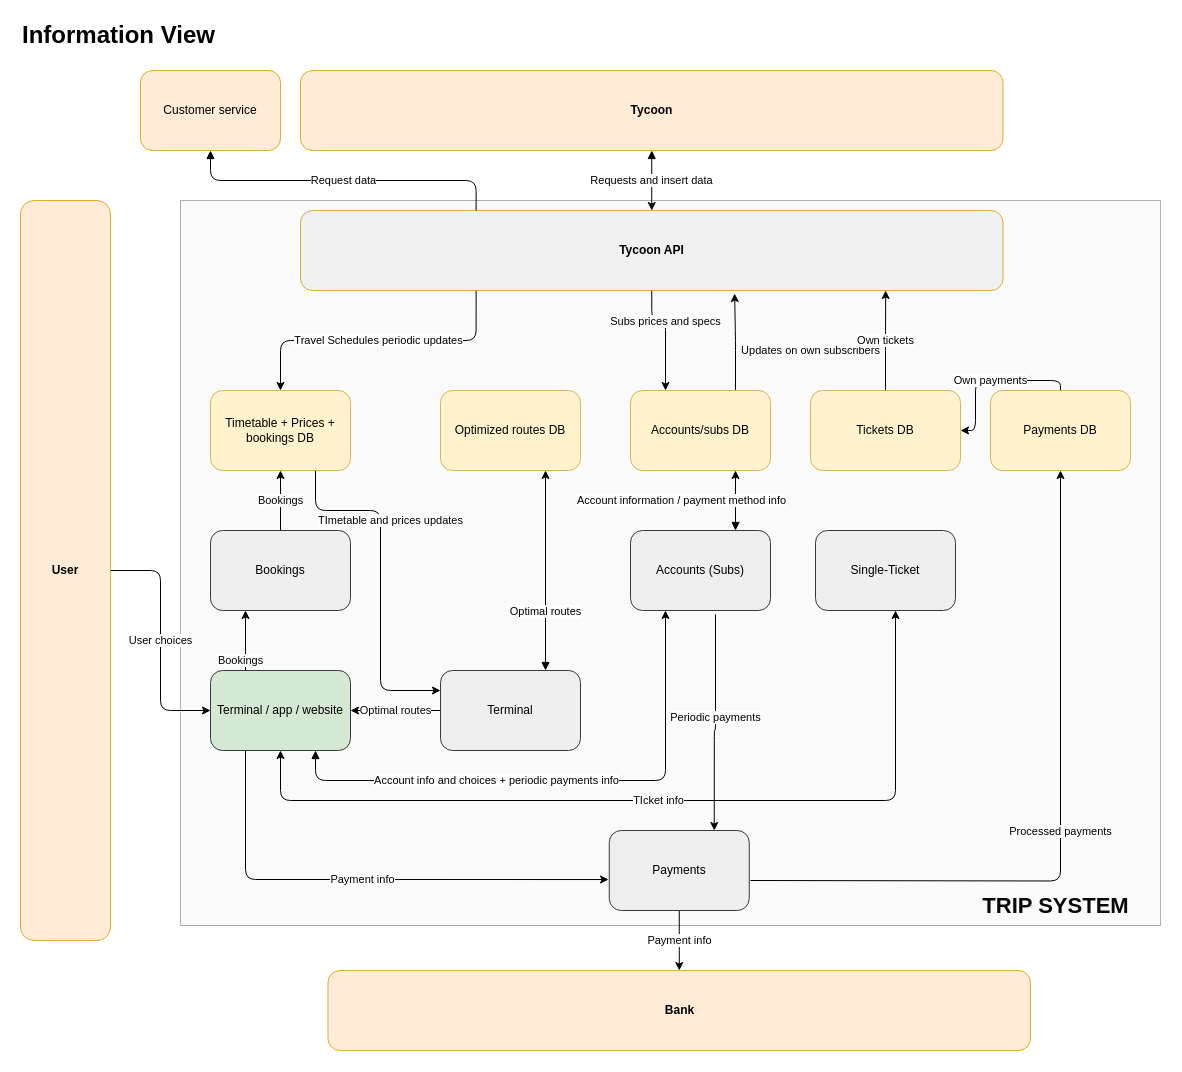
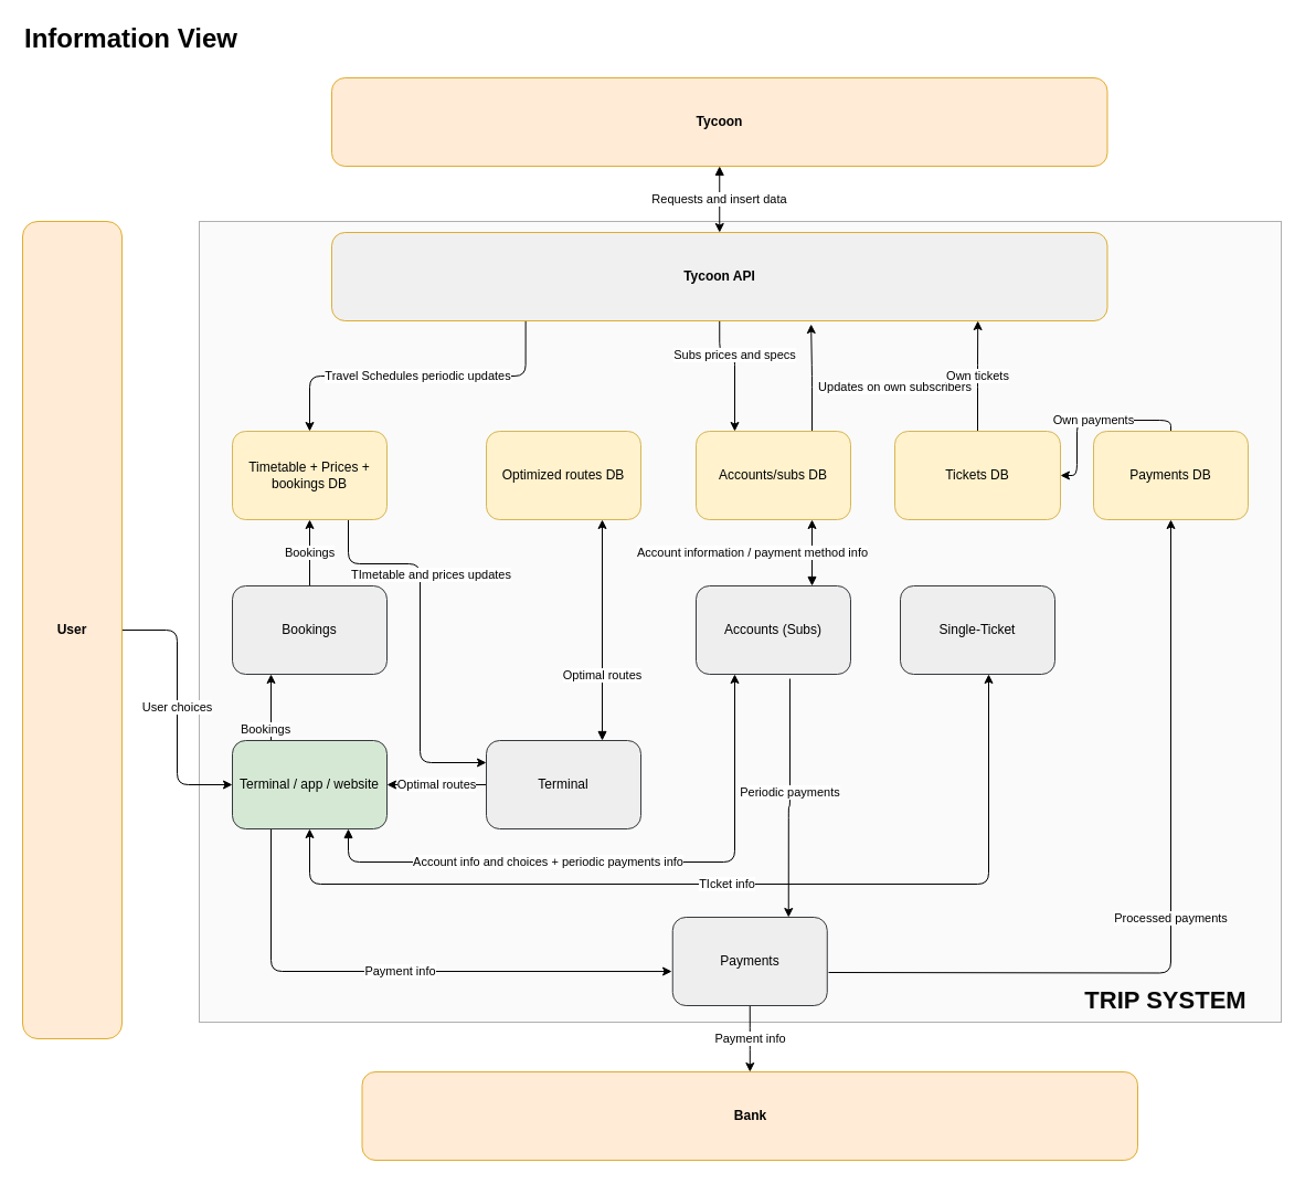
  <mxCell id="0" />
  <mxCell id="1" parent="0" />
  <mxCell id="2" value="" style="whiteSpace=wrap;html=1;shadow=0;glass=0;sketch=0;opacity=50;fillColor=#f5f5f5;strokeColor=#666666;fontColor=#333333;" parent="1" vertex="1"><mxGeometry x="180" y="200" width="980" height="725" as="geometry" /></mxCell>
  <mxCell id="3" value="User choices" style="edgeStyle=orthogonalEdgeStyle;html=1;exitX=1;exitY=0.5;exitDx=0;exitDy=0;entryX=0;entryY=0.5;entryDx=0;entryDy=0;startArrow=none;startFill=0;" parent="1" source="4" target="9" edge="1"><mxGeometry relative="1" as="geometry" /></mxCell>
  <mxCell id="4" value="&lt;b&gt;User&lt;/b&gt;" style="rounded=1;whiteSpace=wrap;html=1;fillColor=#ffe6cc;strokeColor=#d79b00;opacity=80;" parent="1" vertex="1"><mxGeometry x="20" y="200" width="90" height="740" as="geometry" /></mxCell>
  <mxCell id="5" value="Account info and choices + periodic payments info" style="edgeStyle=orthogonalEdgeStyle;html=1;exitX=0.75;exitY=1;exitDx=0;exitDy=0;entryX=0.25;entryY=1;entryDx=0;entryDy=0;startArrow=block;startFill=1;" parent="1" source="9" target="26" edge="1"><mxGeometry x="-0.234" relative="1" as="geometry"><Array as="points"><mxPoint x="315" y="780" /><mxPoint x="665" y="780" /></Array><mxPoint as="offset" /></mxGeometry></mxCell>
  <mxCell id="6" value="TIcket info" style="edgeStyle=orthogonalEdgeStyle;html=1;exitX=0.5;exitY=1;exitDx=0;exitDy=0;startArrow=classic;startFill=1;" parent="1" source="9" edge="1"><mxGeometry relative="1" as="geometry"><Array as="points"><mxPoint x="280" y="800" /><mxPoint x="895" y="800" /></Array><mxPoint x="895" y="610" as="targetPoint" /></mxGeometry></mxCell>
  <mxCell id="7" value="Bookings" style="edgeStyle=orthogonalEdgeStyle;html=1;exitX=0.25;exitY=0;exitDx=0;exitDy=0;entryX=0.25;entryY=1;entryDx=0;entryDy=0;" parent="1" source="9" target="11" edge="1"><mxGeometry x="-0.667" y="5" relative="1" as="geometry"><mxPoint as="offset" /></mxGeometry></mxCell>
  <mxCell id="8" value="Payment info" style="edgeStyle=orthogonalEdgeStyle;html=1;exitX=0.25;exitY=1;exitDx=0;exitDy=0;entryX=-0.005;entryY=0.613;entryDx=0;entryDy=0;entryPerimeter=0;" parent="1" source="9" target="20" edge="1"><mxGeometry relative="1" as="geometry" /></mxCell>
  <mxCell id="9" value="Terminal / app / website" style="rounded=1;whiteSpace=wrap;html=1;fillColor=#d5e8d4;strokeColor=#36393d;" parent="1" vertex="1"><mxGeometry x="210" y="670" width="140" height="80" as="geometry" /></mxCell>
  <mxCell id="10" value="Bookings" style="edgeStyle=orthogonalEdgeStyle;html=1;exitX=0.5;exitY=0;exitDx=0;exitDy=0;entryX=0.5;entryY=1;entryDx=0;entryDy=0;" parent="1" source="11" target="32" edge="1"><mxGeometry relative="1" as="geometry" /></mxCell>
  <mxCell id="11" value="Bookings" style="rounded=1;whiteSpace=wrap;html=1;fillColor=#eeeeee;strokeColor=#36393d;" parent="1" vertex="1"><mxGeometry x="210" y="530" width="140" height="80" as="geometry" /></mxCell>
  <mxCell id="12" value="&lt;b&gt;Bank&lt;/b&gt;" style="rounded=1;whiteSpace=wrap;html=1;fillColor=#ffe6cc;strokeColor=#d79b00;opacity=80;" parent="1" vertex="1"><mxGeometry x="327.5" y="970" width="702.5" height="80" as="geometry" /></mxCell>
  <mxCell id="13" value="Travel Schedules periodic updates" style="edgeStyle=orthogonalEdgeStyle;html=1;exitX=0.25;exitY=1;exitDx=0;exitDy=0;entryX=0.5;entryY=0;entryDx=0;entryDy=0;" parent="1" source="38" target="32" edge="1"><mxGeometry relative="1" as="geometry"><Array as="points"><mxPoint x="476" y="340" /><mxPoint x="280" y="340" /></Array></mxGeometry></mxCell>
  <mxCell id="14" value="Subs prices and specs" style="edgeStyle=orthogonalEdgeStyle;html=1;exitX=0.5;exitY=1;exitDx=0;exitDy=0;entryX=0.25;entryY=0;entryDx=0;entryDy=0;startArrow=none;startFill=0;" parent="1" source="38" target="28" edge="1"><mxGeometry x="-0.217" relative="1" as="geometry"><Array as="points"><mxPoint x="651" y="320" /><mxPoint x="665" y="320" /></Array><mxPoint as="offset" /></mxGeometry></mxCell>
  <mxCell id="15" value="Requests and insert data" style="edgeStyle=none;html=1;exitX=0.5;exitY=1;exitDx=0;exitDy=0;entryX=0.5;entryY=0;entryDx=0;entryDy=0;startArrow=block;startFill=1;" parent="1" source="16" target="38" edge="1"><mxGeometry relative="1" as="geometry" /></mxCell>
  <mxCell id="16" value="&lt;b&gt;Tycoon&lt;/b&gt;" style="rounded=1;whiteSpace=wrap;html=1;fillColor=#ffe6cc;strokeColor=#d79b00;opacity=80;" parent="1" vertex="1"><mxGeometry x="300" y="70" width="702.5" height="80" as="geometry" /></mxCell>
  <mxCell id="17" value="&lt;h1&gt;&lt;b&gt;&lt;font color=&quot;#080808&quot;&gt;TRIP SYSTEM&lt;/font&gt;&lt;/b&gt;&lt;/h1&gt;" style="edgeLabel;html=1;align=center;verticalAlign=middle;resizable=0;points=[];labelBackgroundColor=none;" parent="1" vertex="1" connectable="0"><mxGeometry x="1070" y="890" as="geometry"><mxPoint x="-16" y="15" as="offset" /></mxGeometry></mxCell>
  <mxCell id="18" value="Payment info" style="edgeStyle=orthogonalEdgeStyle;html=1;exitX=0.5;exitY=1;exitDx=0;exitDy=0;" parent="1" source="20" target="12" edge="1"><mxGeometry relative="1" as="geometry" /></mxCell>
  <mxCell id="19" value="Processed payments" style="edgeStyle=orthogonalEdgeStyle;html=1;entryX=0.5;entryY=1;entryDx=0;entryDy=0;" parent="1" target="30" edge="1"><mxGeometry relative="1" as="geometry"><mxPoint x="750" y="880" as="sourcePoint" /></mxGeometry></mxCell>
  <mxCell id="20" value="Payments" style="rounded=1;whiteSpace=wrap;html=1;fillColor=#eeeeee;strokeColor=#36393d;" parent="1" vertex="1"><mxGeometry x="608.75" y="830" width="140" height="80" as="geometry" /></mxCell>
  <mxCell id="21" value="Optimal routes" style="edgeStyle=orthogonalEdgeStyle;html=1;exitX=0.75;exitY=0;exitDx=0;exitDy=0;entryX=0.75;entryY=1;entryDx=0;entryDy=0;startArrow=block;startFill=1;" parent="1" source="23" target="33" edge="1"><mxGeometry x="-0.412" relative="1" as="geometry"><mxPoint as="offset" /></mxGeometry></mxCell>
  <mxCell id="22" value="Optimal routes" style="edgeStyle=orthogonalEdgeStyle;html=1;exitX=0;exitY=0.5;exitDx=0;exitDy=0;entryX=1;entryY=0.5;entryDx=0;entryDy=0;" parent="1" source="23" target="9" edge="1"><mxGeometry relative="1" as="geometry" /></mxCell>
  <mxCell id="23" value="Terminal" style="rounded=1;whiteSpace=wrap;html=1;fillColor=#eeeeee;strokeColor=#36393d;" parent="1" vertex="1"><mxGeometry x="440" y="670" width="140" height="80" as="geometry" /></mxCell>
  <mxCell id="24" value="Account information / payment method info" style="edgeStyle=orthogonalEdgeStyle;html=1;exitX=0.75;exitY=0;exitDx=0;exitDy=0;entryX=0.75;entryY=1;entryDx=0;entryDy=0;startArrow=block;startFill=1;" parent="1" source="26" target="28" edge="1"><mxGeometry y="54" relative="1" as="geometry"><mxPoint as="offset" /></mxGeometry></mxCell>
  <mxCell id="25" value="Periodic payments" style="edgeStyle=orthogonalEdgeStyle;html=1;exitX=0.607;exitY=1.05;exitDx=0;exitDy=0;entryX=0.75;entryY=0;entryDx=0;entryDy=0;exitPerimeter=0;" parent="1" source="26" target="20" edge="1"><mxGeometry x="-0.053" relative="1" as="geometry"><Array as="points"><mxPoint x="714" y="730" /></Array><mxPoint as="offset" /></mxGeometry></mxCell>
  <mxCell id="26" value="Accounts (Subs)" style="rounded=1;whiteSpace=wrap;html=1;fillColor=#eeeeee;strokeColor=#36393d;" parent="1" vertex="1"><mxGeometry x="630" y="530" width="140" height="80" as="geometry" /></mxCell>
  <mxCell id="27" value="Updates on own subscribers" style="edgeStyle=orthogonalEdgeStyle;html=1;exitX=0.75;exitY=0;exitDx=0;exitDy=0;entryX=0.618;entryY=1.038;entryDx=0;entryDy=0;entryPerimeter=0;" parent="1" source="28" target="38" edge="1"><mxGeometry x="-0.182" y="-75" relative="1" as="geometry"><mxPoint as="offset" /></mxGeometry></mxCell>
  <mxCell id="28" value="Accounts/subs DB" style="rounded=1;whiteSpace=wrap;html=1;fillColor=#fff2cc;strokeColor=#d6b656;" parent="1" vertex="1"><mxGeometry x="630" y="390" width="140" height="80" as="geometry" /></mxCell>
  <mxCell id="29" value="Own payments" style="edgeStyle=orthogonalEdgeStyle;html=1;exitX=0.5;exitY=0;exitDx=0;exitDy=0;startArrow=none;startFill=0;" parent="1" source="30" target="36" edge="1"><mxGeometry relative="1" as="geometry" /></mxCell>
  <mxCell id="30" value="Payments DB" style="rounded=1;whiteSpace=wrap;html=1;fillColor=#fff2cc;strokeColor=#d6b656;" parent="1" vertex="1"><mxGeometry x="990" y="390" width="140" height="80" as="geometry" /></mxCell>
  <mxCell id="31" value="TImetable and prices updates" style="edgeStyle=orthogonalEdgeStyle;html=1;exitX=0.75;exitY=1;exitDx=0;exitDy=0;entryX=0;entryY=0.25;entryDx=0;entryDy=0;" parent="1" source="32" target="23" edge="1"><mxGeometry x="-0.333" y="10" relative="1" as="geometry"><Array as="points"><mxPoint x="315" y="510" /><mxPoint x="380" y="510" /><mxPoint x="380" y="690" /></Array><mxPoint as="offset" /></mxGeometry></mxCell>
  <mxCell id="32" value="Timetable + Prices + bookings DB" style="rounded=1;whiteSpace=wrap;html=1;fillColor=#fff2cc;strokeColor=#d6b656;" parent="1" vertex="1"><mxGeometry x="210" y="390" width="140" height="80" as="geometry" /></mxCell>
  <mxCell id="33" value="Optimized routes DB" style="rounded=1;whiteSpace=wrap;html=1;fillColor=#fff2cc;strokeColor=#d6b656;" parent="1" vertex="1"><mxGeometry x="440" y="390" width="140" height="80" as="geometry" /></mxCell>
  <mxCell id="34" value="Single-Ticket" style="rounded=1;whiteSpace=wrap;html=1;fillColor=#eeeeee;strokeColor=#36393d;" parent="1" vertex="1"><mxGeometry x="815" y="530" width="140" height="80" as="geometry" /></mxCell>
  <mxCell id="35" value="Own tickets" style="edgeStyle=orthogonalEdgeStyle;html=1;exitX=0.5;exitY=0;exitDx=0;exitDy=0;entryX=0.833;entryY=1;entryDx=0;entryDy=0;startArrow=none;startFill=0;entryPerimeter=0;" parent="1" source="36" target="38" edge="1"><mxGeometry relative="1" as="geometry" /></mxCell>
  <mxCell id="36" value="Tickets DB" style="rounded=1;whiteSpace=wrap;html=1;fillColor=#fff2cc;strokeColor=#d6b656;" parent="1" vertex="1"><mxGeometry x="810" y="390" width="150" height="80" as="geometry" /></mxCell>
  <mxCell id="37" value="&lt;h1&gt;Information View&lt;/h1&gt;" style="text;strokeColor=none;align=left;fillColor=none;html=1;verticalAlign=middle;whiteSpace=wrap;rounded=0;" parent="1" vertex="1"><mxGeometry x="20" y="20" width="670" height="30" as="geometry" /></mxCell>
  <mxCell id="38" value="&lt;b&gt;Tycoon API&lt;/b&gt;" style="rounded=1;whiteSpace=wrap;html=1;fillColor=#EEEEEE;strokeColor=#d79b00;opacity=80;" parent="1" vertex="1"><mxGeometry x="300" y="210" width="702.5" height="80" as="geometry" /></mxCell>
- <mxCell id="39" value="Request data" style="edgeStyle=orthogonalEdgeStyle;html=1;exitX=0.5;exitY=1;exitDx=0;exitDy=0;entryX=0.25;entryY=0;entryDx=0;entryDy=0;startArrow=block;startFill=1;endArrow=none;endFill=0;" edge="1" parent="1" source="40" target="38"><mxGeometry relative="1" as="geometry" /></mxCell>
- <mxCell id="40" value="Customer service" style="rounded=1;whiteSpace=wrap;html=1;fillColor=#ffe6cc;strokeColor=#d79b00;opacity=80;" vertex="1" parent="1"><mxGeometry x="140" y="70" width="140" height="80" as="geometry" /></mxCell>
